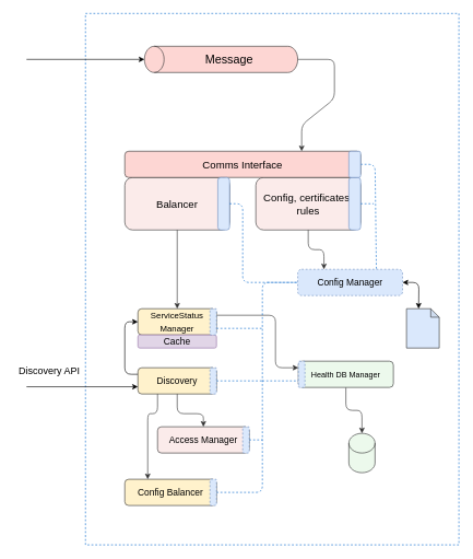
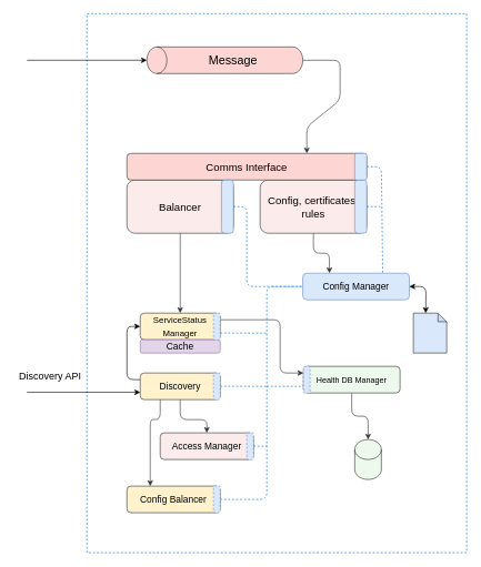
  <mxCell id="0" />
  <mxCell id="1" parent="0" />
  <mxCell id="2" value="" style="rounded=0;whiteSpace=wrap;html=1;fontSize=15;dashed=1;strokeColor=#0066CC;" parent="1" vertex="1"><mxGeometry x="130" y="20" width="570" height="810" as="geometry" /></mxCell>
  <mxCell id="3" value="&lt;font style=&quot;font-size: 18px;&quot;&gt;Message&lt;/font&gt;" style="shape=cylinder3;whiteSpace=wrap;html=1;boundedLbl=1;backgroundOutline=1;size=15;direction=north;fillColor=#fdd6d3;strokeColor=#333333;" parent="1" vertex="1"><mxGeometry x="220" y="70" width="234" height="40" as="geometry" /></mxCell>
  <mxCell id="4" style="edgeStyle=orthogonalEdgeStyle;rounded=1;orthogonalLoop=1;jettySize=auto;html=1;exitX=1;exitY=0.25;exitDx=0;exitDy=0;entryX=0;entryY=0.25;entryDx=0;entryDy=0;fontSize=15;endArrow=classic;endFill=1;strokeColor=#333333;" parent="1" source="12" target="11" edge="1"><mxGeometry relative="1" as="geometry"><Array as="points"><mxPoint x="420" y="480" /><mxPoint x="420" y="560" /></Array></mxGeometry></mxCell>
  <mxCell id="5" value="&lt;font style=&quot;font-size: 16px;&quot;&gt;Balancer&lt;/font&gt;" style="rounded=1;whiteSpace=wrap;html=1;fillColor=#fbebea;strokeColor=#333333;" parent="1" vertex="1"><mxGeometry x="190" y="270" width="160" height="80" as="geometry" /></mxCell>
  <mxCell id="6" value="&lt;font style=&quot;font-size: 16px;&quot;&gt;Config, certificates, rules&lt;/font&gt;" style="rounded=1;whiteSpace=wrap;html=1;fillColor=#fbebea;strokeColor=#333333;" parent="1" vertex="1"><mxGeometry x="390" y="270" width="160" height="80" as="geometry" /></mxCell>
  <mxCell id="7" value="&lt;font style=&quot;font-size: 16px;&quot;&gt;Comms Interface&lt;/font&gt;" style="rounded=1;whiteSpace=wrap;html=1;fillColor=#fdd6d3;strokeColor=#333333;" parent="1" vertex="1"><mxGeometry x="190" y="230" width="360" height="40" as="geometry" /></mxCell>
  <mxCell id="8" value="" style="endArrow=classic;html=1;rounded=1;exitX=0.5;exitY=1;exitDx=0;exitDy=0;exitPerimeter=0;entryX=0.75;entryY=0;entryDx=0;entryDy=0;strokeColor=#333333;" parent="1" source="3" target="7" edge="1"><mxGeometry width="50" height="50" relative="1" as="geometry"><mxPoint x="420" y="500" as="sourcePoint" /><mxPoint x="470" y="450" as="targetPoint" /><Array as="points"><mxPoint x="510" y="90" /><mxPoint x="510" y="150" /><mxPoint x="460" y="190" /></Array></mxGeometry></mxCell>
  <mxCell id="9" value="" style="endArrow=classic;html=1;rounded=1;entryX=0.5;entryY=0;entryDx=0;entryDy=0;entryPerimeter=0;" parent="1" target="3" edge="1"><mxGeometry width="50" height="50" relative="1" as="geometry"><mxPoint x="40" y="90" as="sourcePoint" /><mxPoint x="470" y="450" as="targetPoint" /></mxGeometry></mxCell>
  <mxCell id="10" style="edgeStyle=orthogonalEdgeStyle;rounded=1;orthogonalLoop=1;jettySize=auto;html=1;exitX=0.5;exitY=1;exitDx=0;exitDy=0;fontSize=15;strokeColor=#333333;entryX=0.5;entryY=0;entryDx=0;entryDy=0;entryPerimeter=0;" parent="1" source="11" target="19" edge="1"><mxGeometry relative="1" as="geometry"><mxPoint x="550" y="650" as="targetPoint" /></mxGeometry></mxCell>
  <mxCell id="11" value="&lt;font style=&quot;font-size: 12px;&quot;&gt;Health DB Manager&lt;/font&gt;" style="rounded=1;whiteSpace=wrap;html=1;fontSize=16;fillColor=#ECF9EC;strokeColor=#333333;" parent="1" vertex="1"><mxGeometry x="455" y="550" width="145" height="40" as="geometry" /></mxCell>
  <mxCell id="12" value="&lt;font style=&quot;font-size: 13px;&quot;&gt;ServiceStatus Manager&lt;/font&gt;" style="rounded=1;whiteSpace=wrap;html=1;fontSize=16;fillColor=#fff2cc;strokeColor=#333333;" parent="1" vertex="1"><mxGeometry x="210" y="470" width="120" height="40" as="geometry" /></mxCell>
  <mxCell id="13" value="&lt;font style=&quot;font-size: 14px;&quot;&gt;Cache&lt;/font&gt;" style="rounded=1;whiteSpace=wrap;html=1;fontSize=16;fillColor=#e1d5e7;strokeColor=#9673a6;" parent="1" vertex="1"><mxGeometry x="210" y="510" width="120" height="20" as="geometry" /></mxCell>
  <mxCell id="14" style="edgeStyle=orthogonalEdgeStyle;rounded=1;orthogonalLoop=1;jettySize=auto;html=1;exitX=0;exitY=0.25;exitDx=0;exitDy=0;entryX=0;entryY=0.5;entryDx=0;entryDy=0;" edge="1" parent="1" source="15" target="12"><mxGeometry relative="1" as="geometry" /></mxCell>
  <mxCell id="15" value="&lt;font style=&quot;font-size: 14px;&quot;&gt;Discovery&lt;/font&gt;" style="rounded=1;whiteSpace=wrap;html=1;fontSize=16;fillColor=#fff2cc;strokeColor=#333333;" parent="1" vertex="1"><mxGeometry x="210" y="560" width="120" height="40" as="geometry" /></mxCell>
- <mxCell id="16" value="&lt;font style=&quot;font-size: 14px;&quot;&gt;Config Manager&lt;/font&gt;" style="rounded=1;whiteSpace=wrap;html=1;fontSize=16;fillColor=#dae8fc;strokeColor=#6c8ebf;dashed=1;" parent="1" vertex="1"><mxGeometry x="454" y="410" width="160" height="40" as="geometry" /></mxCell>
+ <mxCell id="16" value="&lt;font style=&quot;font-size: 14px;&quot;&gt;Config Manager&lt;/font&gt;" style="rounded=1;whiteSpace=wrap;html=1;fontSize=16;fillColor=#dae8fc;strokeColor=#6c8ebf;" parent="1" vertex="1"><mxGeometry x="454" y="410" width="160" height="40" as="geometry" /></mxCell>
  <mxCell id="17" value="" style="endArrow=classic;html=1;rounded=1;fontSize=16;exitX=0.5;exitY=1;exitDx=0;exitDy=0;entryX=0.25;entryY=0;entryDx=0;entryDy=0;strokeColor=#333333;" parent="1" source="6" target="16" edge="1"><mxGeometry width="50" height="50" relative="1" as="geometry"><mxPoint x="570" y="400" as="sourcePoint" /><mxPoint x="620" y="350" as="targetPoint" /><Array as="points"><mxPoint x="470" y="380" /><mxPoint x="494" y="380" /></Array></mxGeometry></mxCell>
  <mxCell id="18" value="&lt;font style=&quot;font-size: 14px;&quot;&gt;Access Manager&lt;/font&gt;" style="rounded=1;whiteSpace=wrap;html=1;fontSize=16;fillColor=#FBEBEA;strokeColor=#333333;align=center;" parent="1" vertex="1"><mxGeometry x="240" y="650" width="140" height="40" as="geometry" /></mxCell>
  <mxCell id="19" value="" style="shape=cylinder3;whiteSpace=wrap;html=1;boundedLbl=1;backgroundOutline=1;size=15;fontSize=15;fillColor=#ecf9ec;strokeColor=#333333;" parent="1" vertex="1"><mxGeometry x="532" y="660" width="40" height="60" as="geometry" /></mxCell>
  <mxCell id="20" value="" style="endArrow=classic;html=1;rounded=1;fontSize=15;exitX=0.5;exitY=1;exitDx=0;exitDy=0;entryX=0.5;entryY=0;entryDx=0;entryDy=0;strokeColor=#333333;" parent="1" source="5" target="12" edge="1"><mxGeometry width="50" height="50" relative="1" as="geometry"><mxPoint x="270" y="440" as="sourcePoint" /><mxPoint x="320" y="390" as="targetPoint" /></mxGeometry></mxCell>
  <mxCell id="21" value="" style="endArrow=none;startArrow=classic;html=1;rounded=1;fontSize=15;entryX=0.5;entryY=1;entryDx=0;entryDy=0;exitX=0.5;exitY=0;exitDx=0;exitDy=0;startFill=1;endFill=0;strokeColor=#333333;" parent="1" source="18" target="15" edge="1"><mxGeometry width="50" height="50" relative="1" as="geometry"><mxPoint x="210" y="690" as="sourcePoint" /><mxPoint x="260" y="640" as="targetPoint" /><Array as="points"><mxPoint x="310" y="630" /><mxPoint x="270" y="630" /></Array></mxGeometry></mxCell>
  <mxCell id="22" value="&lt;font style=&quot;font-size: 14px;&quot;&gt;Config Balancer&lt;/font&gt;" style="rounded=1;whiteSpace=wrap;html=1;fontSize=16;fillColor=#fff2cc;strokeColor=#333333;" parent="1" vertex="1"><mxGeometry x="190" y="730" width="140" height="40" as="geometry" /></mxCell>
  <mxCell id="23" value="" style="endArrow=classic;html=1;rounded=1;fontSize=15;exitX=0.25;exitY=1;exitDx=0;exitDy=0;entryX=0.25;entryY=0;entryDx=0;entryDy=0;strokeColor=#333333;startArrow=none;startFill=0;endFill=1;" parent="1" source="15" target="22" edge="1"><mxGeometry width="50" height="50" relative="1" as="geometry"><mxPoint x="140" y="680" as="sourcePoint" /><mxPoint x="190" y="630" as="targetPoint" /><Array as="points"><mxPoint x="240" y="630" /><mxPoint x="225" y="630" /></Array></mxGeometry></mxCell>
  <mxCell id="24" value="Discovery API" style="text;html=1;strokeColor=none;fillColor=none;align=center;verticalAlign=middle;whiteSpace=wrap;rounded=0;dashed=1;fontSize=15;" parent="1" vertex="1"><mxGeometry x="20" y="550" width="110" height="30" as="geometry" /></mxCell>
  <mxCell id="25" value="" style="endArrow=none;dashed=1;html=1;strokeWidth=1;rounded=1;strokeColor=#0066CC;fontSize=15;exitX=1;exitY=0.5;exitDx=0;exitDy=0;" parent="1" source="32" edge="1"><mxGeometry width="50" height="50" relative="1" as="geometry"><mxPoint x="345" y="580" as="sourcePoint" /><mxPoint x="400" y="580" as="targetPoint" /></mxGeometry></mxCell>
  <mxCell id="26" value="" style="endArrow=none;dashed=1;html=1;strokeWidth=1;rounded=1;strokeColor=#0066CC;fontSize=15;exitX=1;exitY=0.75;exitDx=0;exitDy=0;" parent="1" source="12" edge="1"><mxGeometry width="50" height="50" relative="1" as="geometry"><mxPoint x="390" y="830" as="sourcePoint" /><mxPoint x="400" y="500" as="targetPoint" /><Array as="points" /></mxGeometry></mxCell>
  <mxCell id="27" value="" style="endArrow=none;html=1;rounded=1;dashed=1;strokeColor=#0066CC;strokeWidth=1;fontSize=15;entryX=0;entryY=0.5;entryDx=0;entryDy=0;exitX=1;exitY=0.5;exitDx=0;exitDy=0;" parent="1" source="22" target="16" edge="1"><mxGeometry width="50" height="50" relative="1" as="geometry"><mxPoint x="400" y="510" as="sourcePoint" /><mxPoint x="450" y="460" as="targetPoint" /><Array as="points"><mxPoint x="400" y="750" /><mxPoint x="400" y="430" /></Array></mxGeometry></mxCell>
  <mxCell id="28" value="" style="endArrow=none;dashed=1;html=1;strokeWidth=1;rounded=1;strokeColor=#0066CC;fontSize=15;entryX=0;entryY=0.75;entryDx=0;entryDy=0;" parent="1" target="11" edge="1"><mxGeometry width="50" height="50" relative="1" as="geometry"><mxPoint x="400" y="580" as="sourcePoint" /><mxPoint x="410" y="580" as="targetPoint" /></mxGeometry></mxCell>
  <mxCell id="29" value="" style="rounded=1;whiteSpace=wrap;html=1;dashed=1;strokeColor=#6c8ebf;fontSize=15;fillColor=#dae8fc;" parent="1" vertex="1"><mxGeometry x="320" y="730" width="10" height="40" as="geometry" /></mxCell>
  <mxCell id="30" value="" style="rounded=1;whiteSpace=wrap;html=1;dashed=1;strokeColor=#6c8ebf;fontSize=15;fillColor=#dae8fc;" parent="1" vertex="1"><mxGeometry x="370" y="650" width="10" height="40" as="geometry" /></mxCell>
  <mxCell id="31" value="" style="endArrow=none;dashed=1;html=1;strokeWidth=1;rounded=1;strokeColor=#0066CC;fontSize=15;exitX=1;exitY=0.5;exitDx=0;exitDy=0;" parent="1" source="30" edge="1"><mxGeometry width="50" height="50" relative="1" as="geometry"><mxPoint x="410" y="590" as="sourcePoint" /><mxPoint x="400" y="670" as="targetPoint" /></mxGeometry></mxCell>
  <mxCell id="32" value="" style="rounded=1;whiteSpace=wrap;html=1;dashed=1;strokeColor=#6c8ebf;fontSize=15;fillColor=#dae8fc;" parent="1" vertex="1"><mxGeometry x="320" y="560" width="10" height="40" as="geometry" /></mxCell>
  <mxCell id="33" value="" style="rounded=1;whiteSpace=wrap;html=1;dashed=1;strokeColor=#6c8ebf;fontSize=15;fillColor=#dae8fc;" parent="1" vertex="1"><mxGeometry x="320" y="470" width="10" height="40" as="geometry" /></mxCell>
  <mxCell id="34" value="" style="rounded=1;whiteSpace=wrap;html=1;dashed=1;strokeColor=#6c8ebf;fontSize=15;fillColor=#dae8fc;" parent="1" vertex="1"><mxGeometry x="455" y="550" width="10" height="40" as="geometry" /></mxCell>
  <mxCell id="35" value="" style="endArrow=none;dashed=1;html=1;strokeWidth=1;rounded=1;strokeColor=#0066CC;fontSize=15;exitX=1;exitY=0.5;exitDx=0;exitDy=0;entryX=0.75;entryY=0;entryDx=0;entryDy=0;" parent="1" target="16" edge="1"><mxGeometry width="50" height="50" relative="1" as="geometry"><mxPoint x="550" y="250" as="sourcePoint" /><mxPoint x="642" y="249.5" as="targetPoint" /><Array as="points"><mxPoint x="572" y="250" /></Array></mxGeometry></mxCell>
  <mxCell id="36" value="" style="rounded=1;whiteSpace=wrap;html=1;strokeColor=#6c8ebf;fontSize=15;fillColor=#dae8fc;arcSize=25;" parent="1" vertex="1"><mxGeometry x="532" y="270" width="18" height="80" as="geometry" /></mxCell>
  <mxCell id="37" value="" style="rounded=1;whiteSpace=wrap;html=1;strokeColor=#6c8ebf;fontSize=15;fillColor=#dae8fc;arcSize=25;" parent="1" vertex="1"><mxGeometry x="332" y="270" width="18" height="80" as="geometry" /></mxCell>
  <mxCell id="38" value="" style="endArrow=none;dashed=1;html=1;strokeWidth=1;rounded=1;strokeColor=#0066CC;fontSize=15;exitX=1;exitY=0.5;exitDx=0;exitDy=0;" parent="1" source="36" edge="1"><mxGeometry width="50" height="50" relative="1" as="geometry"><mxPoint x="600" y="300" as="sourcePoint" /><mxPoint x="570" y="310" as="targetPoint" /></mxGeometry></mxCell>
  <mxCell id="39" value="" style="endArrow=none;dashed=1;html=1;strokeWidth=1;rounded=1;strokeColor=#0066CC;fontSize=15;exitX=1;exitY=0.5;exitDx=0;exitDy=0;entryX=0;entryY=0.5;entryDx=0;entryDy=0;" parent="1" source="37" target="16" edge="1"><mxGeometry width="50" height="50" relative="1" as="geometry"><mxPoint x="374" y="380" as="sourcePoint" /><mxPoint x="444" y="380" as="targetPoint" /><Array as="points"><mxPoint x="370" y="310" /><mxPoint x="370" y="430" /></Array></mxGeometry></mxCell>
  <mxCell id="40" value="" style="rounded=1;whiteSpace=wrap;html=1;strokeColor=#6c8ebf;fontSize=15;fillColor=#dae8fc;" parent="1" vertex="1"><mxGeometry x="532" y="230" width="18" height="40" as="geometry" /></mxCell>
  <mxCell id="41" value="" style="endArrow=classic;html=1;rounded=1;entryX=0;entryY=0.25;entryDx=0;entryDy=0;" edge="1" parent="1"><mxGeometry width="50" height="50" relative="1" as="geometry"><mxPoint x="40" y="589" as="sourcePoint" /><mxPoint x="210" y="589" as="targetPoint" /><Array as="points" /></mxGeometry></mxCell>
  <mxCell id="42" value="" style="shape=note;whiteSpace=wrap;html=1;backgroundOutline=1;darkOpacity=0.05;size=13;fillColor=#dae8fc;strokeColor=#333333;" vertex="1" parent="1"><mxGeometry x="620" y="470" width="50" height="60" as="geometry" /></mxCell>
  <mxCell id="43" value="" style="endArrow=classic;html=1;rounded=1;exitX=1;exitY=0.5;exitDx=0;exitDy=0;entryX=0;entryY=0;entryDx=18.5;entryDy=0;entryPerimeter=0;endFill=1;startArrow=classic;startFill=1;" edge="1" parent="1" source="16" target="42"><mxGeometry width="50" height="50" relative="1" as="geometry"><mxPoint x="640" y="390" as="sourcePoint" /><mxPoint x="690" y="340" as="targetPoint" /><Array as="points"><mxPoint x="639" y="430" /></Array></mxGeometry></mxCell>
